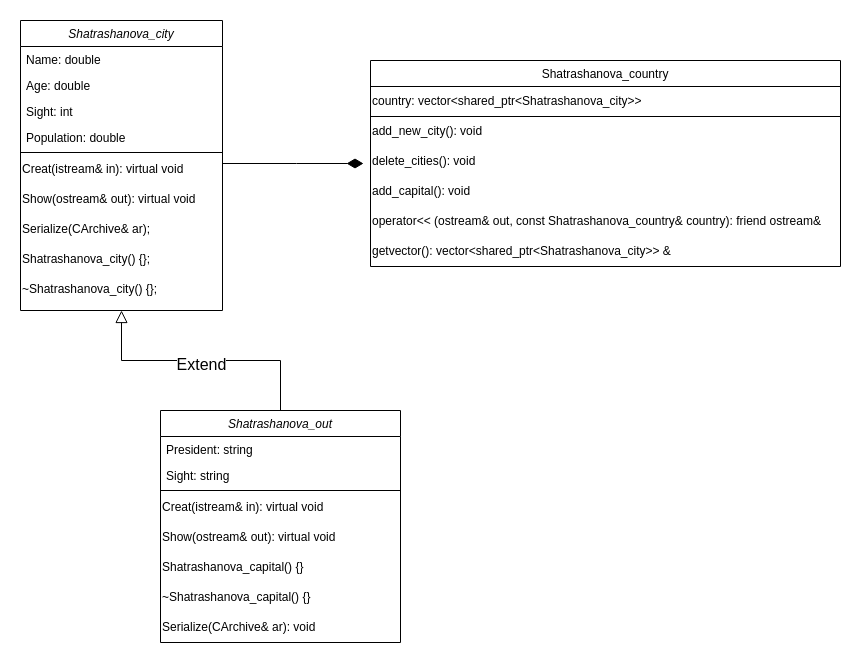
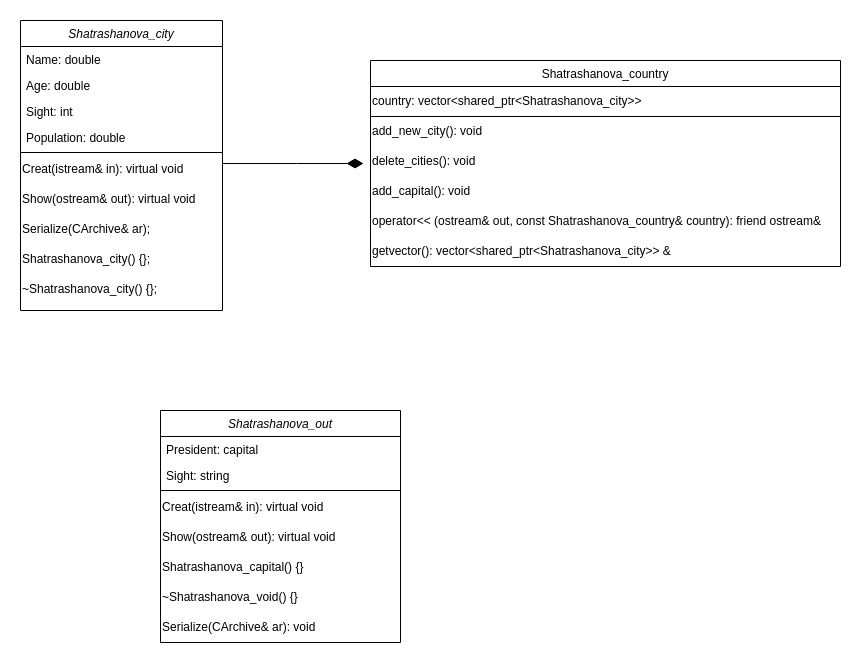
  <mxCell id="0" />
  <mxCell id="1" parent="0" />
  <mxCell id="2" value="Shatrashanova_city" style="swimlane;fontStyle=2;align=center;verticalAlign=top;childLayout=stackLayout;horizontal=1;startSize=26;horizontalStack=0;resizeParent=1;resizeLast=0;collapsible=1;marginBottom=0;rounded=0;shadow=0;strokeWidth=1;" parent="1" vertex="1"><mxGeometry x="20" y="20" width="202" height="290" as="geometry"><mxRectangle x="220" y="120" width="160" height="26" as="alternateBounds" /></mxGeometry></mxCell>
  <mxCell id="3" value="Name: double" style="text;align=left;verticalAlign=top;spacingLeft=4;spacingRight=4;overflow=hidden;rotatable=0;points=[[0,0.5],[1,0.5]];portConstraint=eastwest;" parent="2" vertex="1"><mxGeometry y="26" width="202" height="26" as="geometry" /></mxCell>
  <mxCell id="4" value="Age: double" style="text;align=left;verticalAlign=top;spacingLeft=4;spacingRight=4;overflow=hidden;rotatable=0;points=[[0,0.5],[1,0.5]];portConstraint=eastwest;rounded=0;shadow=0;html=0;strokeColor=none;" parent="2" vertex="1"><mxGeometry y="52" width="202" height="26" as="geometry" /></mxCell>
  <mxCell id="5" value="Sight: int" style="text;align=left;verticalAlign=top;spacingLeft=4;spacingRight=4;overflow=hidden;rotatable=0;points=[[0,0.5],[1,0.5]];portConstraint=eastwest;rounded=0;shadow=0;html=0;strokeColor=none;" parent="2" vertex="1"><mxGeometry y="78" width="202" height="26" as="geometry" /></mxCell>
  <mxCell id="6" value="Population: double" style="text;align=left;verticalAlign=top;spacingLeft=4;spacingRight=4;overflow=hidden;rotatable=0;points=[[0,0.5],[1,0.5]];portConstraint=eastwest;" parent="2" vertex="1"><mxGeometry y="104" width="202" height="26" as="geometry" /></mxCell>
  <mxCell id="7" value="" style="line;html=1;strokeWidth=1;align=left;verticalAlign=middle;spacingTop=-1;spacingLeft=3;spacingRight=3;rotatable=0;labelPosition=right;points=[];portConstraint=eastwest;" parent="2" vertex="1"><mxGeometry y="130" width="202" height="4" as="geometry" /></mxCell>
  <mxCell id="8" value="Creat(istream&amp;amp; in): virtual void" style="text;html=1;align=left;verticalAlign=middle;resizable=0;points=[];autosize=1;strokeColor=none;fillColor=none;" parent="2" vertex="1"><mxGeometry y="134" width="202" height="30" as="geometry" /></mxCell>
  <mxCell id="9" value="Show(ostream&amp;amp; out): virtual void" style="text;html=1;align=left;verticalAlign=middle;resizable=0;points=[];autosize=1;strokeColor=none;fillColor=none;" parent="2" vertex="1"><mxGeometry y="164" width="202" height="30" as="geometry" /></mxCell>
  <mxCell id="10" value="Serialize(CArchive&amp;amp; ar);" style="text;html=1;align=left;verticalAlign=middle;resizable=0;points=[];autosize=1;strokeColor=none;fillColor=none;" parent="2" vertex="1"><mxGeometry y="194" width="202" height="30" as="geometry" /></mxCell>
  <mxCell id="11" value="Shatrashanova_city() {};" style="text;html=1;align=left;verticalAlign=middle;resizable=0;points=[];autosize=1;strokeColor=none;fillColor=none;" parent="2" vertex="1"><mxGeometry y="224" width="202" height="30" as="geometry" /></mxCell>
  <mxCell id="12" value="~Shatrashanova_city() {};" style="text;html=1;align=left;verticalAlign=middle;resizable=0;points=[];autosize=1;strokeColor=none;fillColor=none;" vertex="1" parent="2"><mxGeometry y="254" width="202" height="30" as="geometry" /></mxCell>
- <mxCell id="13" value="" style="endArrow=block;endSize=10;endFill=0;shadow=0;strokeWidth=1;rounded=0;edgeStyle=elbowEdgeStyle;elbow=vertical;exitX=0.5;exitY=0;exitDx=0;exitDy=0;" parent="1" source="23" target="2" edge="1"><mxGeometry width="160" relative="1" as="geometry"><mxPoint x="155.58" y="250.06" as="sourcePoint" /><mxPoint x="170" y="113" as="targetPoint" /></mxGeometry></mxCell>
- <mxCell id="14" value="Extend" style="edgeLabel;html=1;align=center;verticalAlign=middle;resizable=0;points=[];spacingTop=6;spacing=7;fontSize=16;" parent="13" vertex="1" connectable="0"><mxGeometry relative="1" as="geometry"><mxPoint as="offset" /></mxGeometry></mxCell>
  <mxCell id="15" value="Shatrashanova_country" style="swimlane;fontStyle=0;align=center;verticalAlign=top;childLayout=stackLayout;horizontal=1;startSize=26;horizontalStack=0;resizeParent=1;resizeLast=0;collapsible=1;marginBottom=0;rounded=0;shadow=0;strokeWidth=1;" parent="1" vertex="1"><mxGeometry x="370" y="60" width="470" height="206" as="geometry"><mxRectangle x="570" y="190" width="160" height="26" as="alternateBounds" /></mxGeometry></mxCell>
  <mxCell id="16" value="country:&amp;nbsp;vector&amp;lt;shared_ptr&amp;lt;Shatrashanova_city&amp;gt;&amp;gt;" style="text;html=1;align=left;verticalAlign=middle;resizable=0;points=[];autosize=1;strokeColor=default;fillColor=none;" parent="15" vertex="1"><mxGeometry y="26" width="470" height="30" as="geometry" /></mxCell>
  <mxCell id="17" value="add_new_city(): void" style="text;html=1;align=left;verticalAlign=middle;resizable=0;points=[];autosize=1;strokeColor=none;fillColor=none;" parent="15" vertex="1"><mxGeometry y="56" width="470" height="30" as="geometry" /></mxCell>
  <mxCell id="18" value="delete_cities(): void" style="text;html=1;align=left;verticalAlign=middle;resizable=0;points=[];autosize=1;strokeColor=none;fillColor=none;" parent="15" vertex="1"><mxGeometry y="86" width="470" height="30" as="geometry" /></mxCell>
  <mxCell id="19" value="add_capital(): void" style="text;html=1;align=left;verticalAlign=middle;resizable=0;points=[];autosize=1;strokeColor=none;fillColor=none;" parent="15" vertex="1"><mxGeometry y="116" width="470" height="30" as="geometry" /></mxCell>
  <mxCell id="20" value="operator&amp;lt;&amp;lt; (ostream&amp;amp; out, const Shatrashanova_country&amp;amp; country): friend ostream&amp;amp;" style="text;html=1;align=left;verticalAlign=middle;resizable=0;points=[];autosize=1;strokeColor=none;fillColor=none;" parent="15" vertex="1"><mxGeometry y="146" width="470" height="30" as="geometry" /></mxCell>
  <mxCell id="21" value="getvector():&amp;nbsp;vector&amp;lt;shared_ptr&amp;lt;Shatrashanova_city&amp;gt;&amp;gt; &amp;amp;" style="text;html=1;align=left;verticalAlign=middle;resizable=0;points=[];autosize=1;strokeColor=none;fillColor=none;" parent="15" vertex="1"><mxGeometry y="176" width="470" height="30" as="geometry" /></mxCell>
  <mxCell id="22" value="" style="endArrow=diamondThin;shadow=0;strokeWidth=1;rounded=0;endFill=1;edgeStyle=elbowEdgeStyle;elbow=vertical;endSize=14;targetPerimeterSpacing=7;" parent="1" source="2" target="15" edge="1"><mxGeometry x="0.5" y="41" relative="1" as="geometry"><mxPoint x="350" y="102" as="sourcePoint" /><mxPoint x="510" y="102" as="targetPoint" /><mxPoint x="-40" y="32" as="offset" /></mxGeometry></mxCell>
  <mxCell id="23" value="Shatrashanova_out" style="swimlane;fontStyle=2;align=center;verticalAlign=top;childLayout=stackLayout;horizontal=1;startSize=26;horizontalStack=0;resizeParent=1;resizeLast=0;collapsible=1;marginBottom=0;rounded=0;shadow=0;strokeWidth=1;" parent="1" vertex="1"><mxGeometry x="160" y="410" width="240" height="232" as="geometry"><mxRectangle x="230" y="140" width="160" height="26" as="alternateBounds" /></mxGeometry></mxCell>
- <mxCell id="24" value="President: string" style="text;align=left;verticalAlign=top;spacingLeft=4;spacingRight=4;overflow=hidden;rotatable=0;points=[[0,0.5],[1,0.5]];portConstraint=eastwest;" parent="23" vertex="1"><mxGeometry y="26" width="240" height="26" as="geometry" /></mxCell>
+ <mxCell id="24" value="President: capital" style="text;align=left;verticalAlign=top;spacingLeft=4;spacingRight=4;overflow=hidden;rotatable=0;points=[[0,0.5],[1,0.5]];portConstraint=eastwest;" parent="23" vertex="1"><mxGeometry y="26" width="240" height="26" as="geometry" /></mxCell>
  <mxCell id="25" value="Sight: string" style="text;align=left;verticalAlign=top;spacingLeft=4;spacingRight=4;overflow=hidden;rotatable=0;points=[[0,0.5],[1,0.5]];portConstraint=eastwest;rounded=0;shadow=0;html=0;strokeColor=none;" parent="23" vertex="1"><mxGeometry y="52" width="240" height="26" as="geometry" /></mxCell>
  <mxCell id="26" value="" style="line;html=1;strokeWidth=1;align=left;verticalAlign=middle;spacingTop=-1;spacingLeft=3;spacingRight=3;rotatable=0;labelPosition=right;points=[];portConstraint=eastwest;" parent="23" vertex="1"><mxGeometry y="78" width="240" height="4" as="geometry" /></mxCell>
  <mxCell id="27" value="Creat(istream&amp;amp; in): virtual void" style="text;html=1;align=left;verticalAlign=middle;resizable=0;points=[];autosize=1;strokeColor=none;fillColor=none;" parent="23" vertex="1"><mxGeometry y="82" width="240" height="30" as="geometry" /></mxCell>
  <mxCell id="28" value="Show(ostream&amp;amp; out): virtual void" style="text;html=1;align=left;verticalAlign=middle;resizable=0;points=[];autosize=1;strokeColor=none;fillColor=none;" parent="23" vertex="1"><mxGeometry y="112" width="240" height="30" as="geometry" /></mxCell>
  <mxCell id="29" value="&lt;div&gt;Shatrashanova_capital() {}&lt;/div&gt;" style="text;html=1;align=left;verticalAlign=middle;resizable=0;points=[];autosize=1;strokeColor=none;fillColor=none;" parent="23" vertex="1"><mxGeometry y="142" width="240" height="30" as="geometry" /></mxCell>
- <mxCell id="30" value="~Shatrashanova_capital() {}" style="text;html=1;align=left;verticalAlign=middle;resizable=0;points=[];autosize=1;strokeColor=none;fillColor=none;" parent="23" vertex="1"><mxGeometry y="172" width="240" height="30" as="geometry" /></mxCell>
+ <mxCell id="30" value="~Shatrashanova_void() {}" style="text;html=1;align=left;verticalAlign=middle;resizable=0;points=[];autosize=1;strokeColor=none;fillColor=none;" parent="23" vertex="1"><mxGeometry y="172" width="240" height="30" as="geometry" /></mxCell>
  <mxCell id="31" value="Serialize(CArchive&amp;amp; ar): void" style="text;html=1;align=left;verticalAlign=middle;resizable=0;points=[];autosize=1;strokeColor=none;fillColor=none;" parent="23" vertex="1"><mxGeometry y="202" width="240" height="30" as="geometry" /></mxCell>
